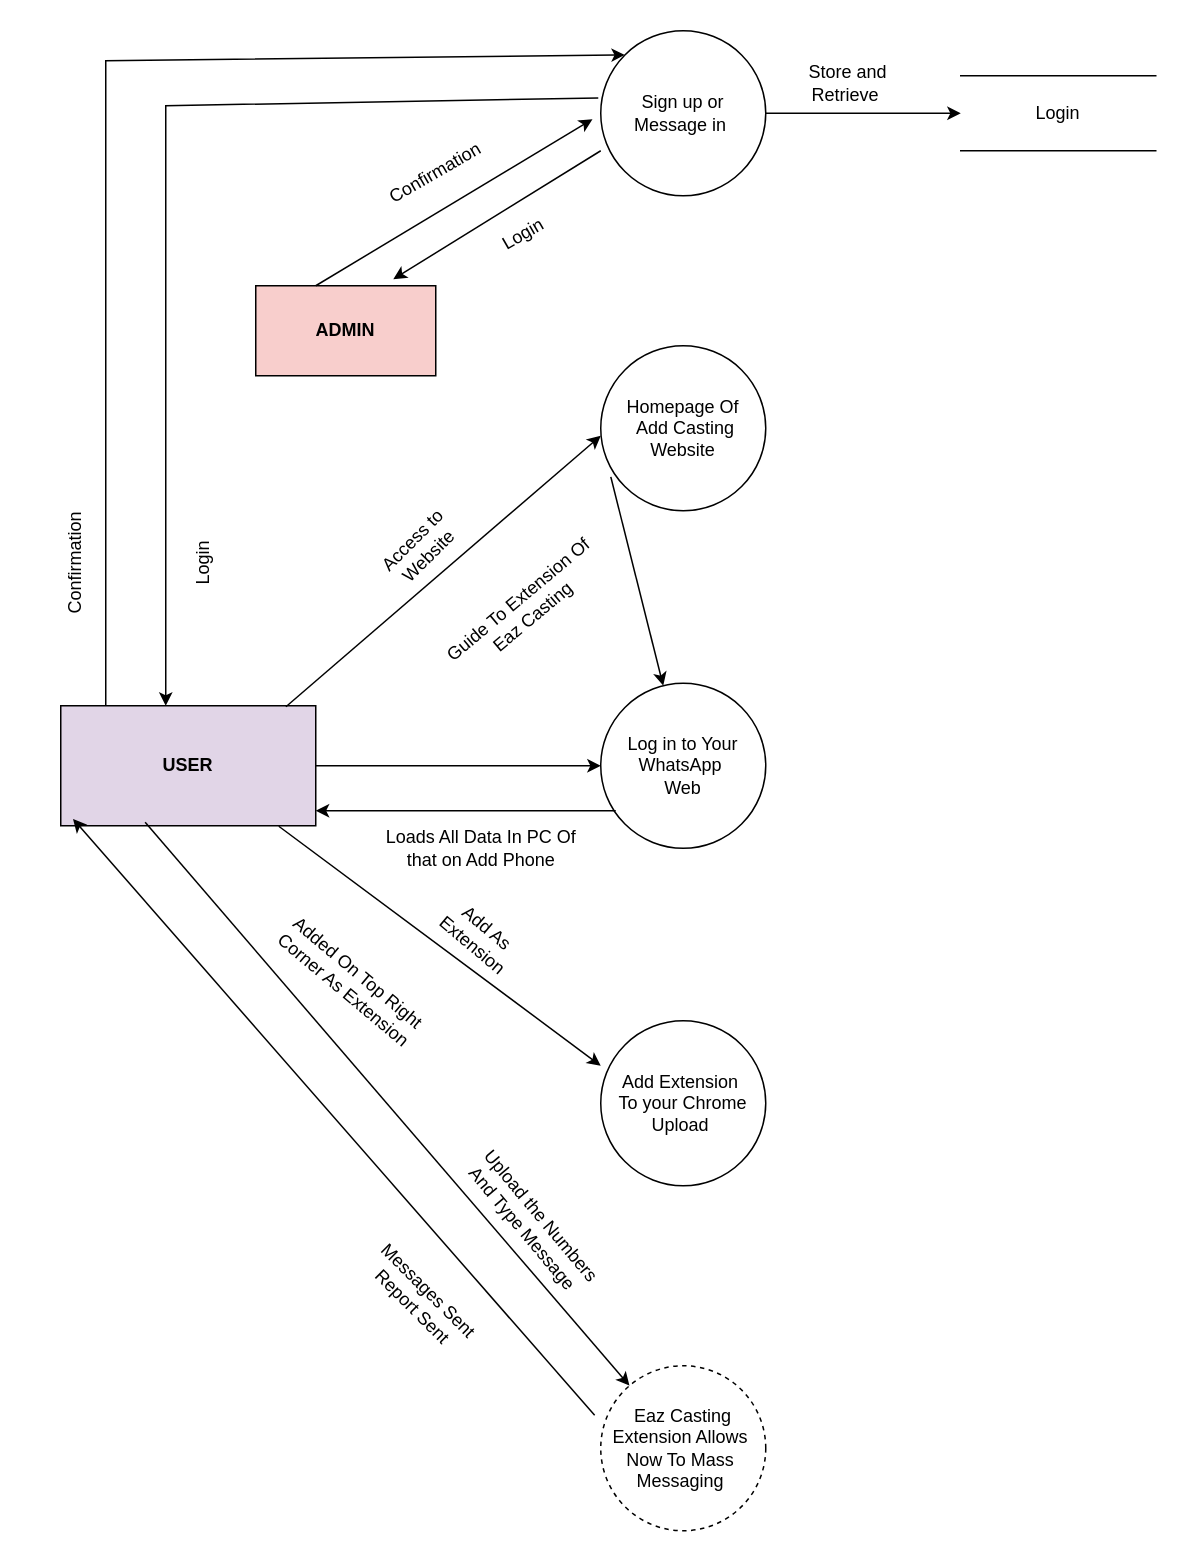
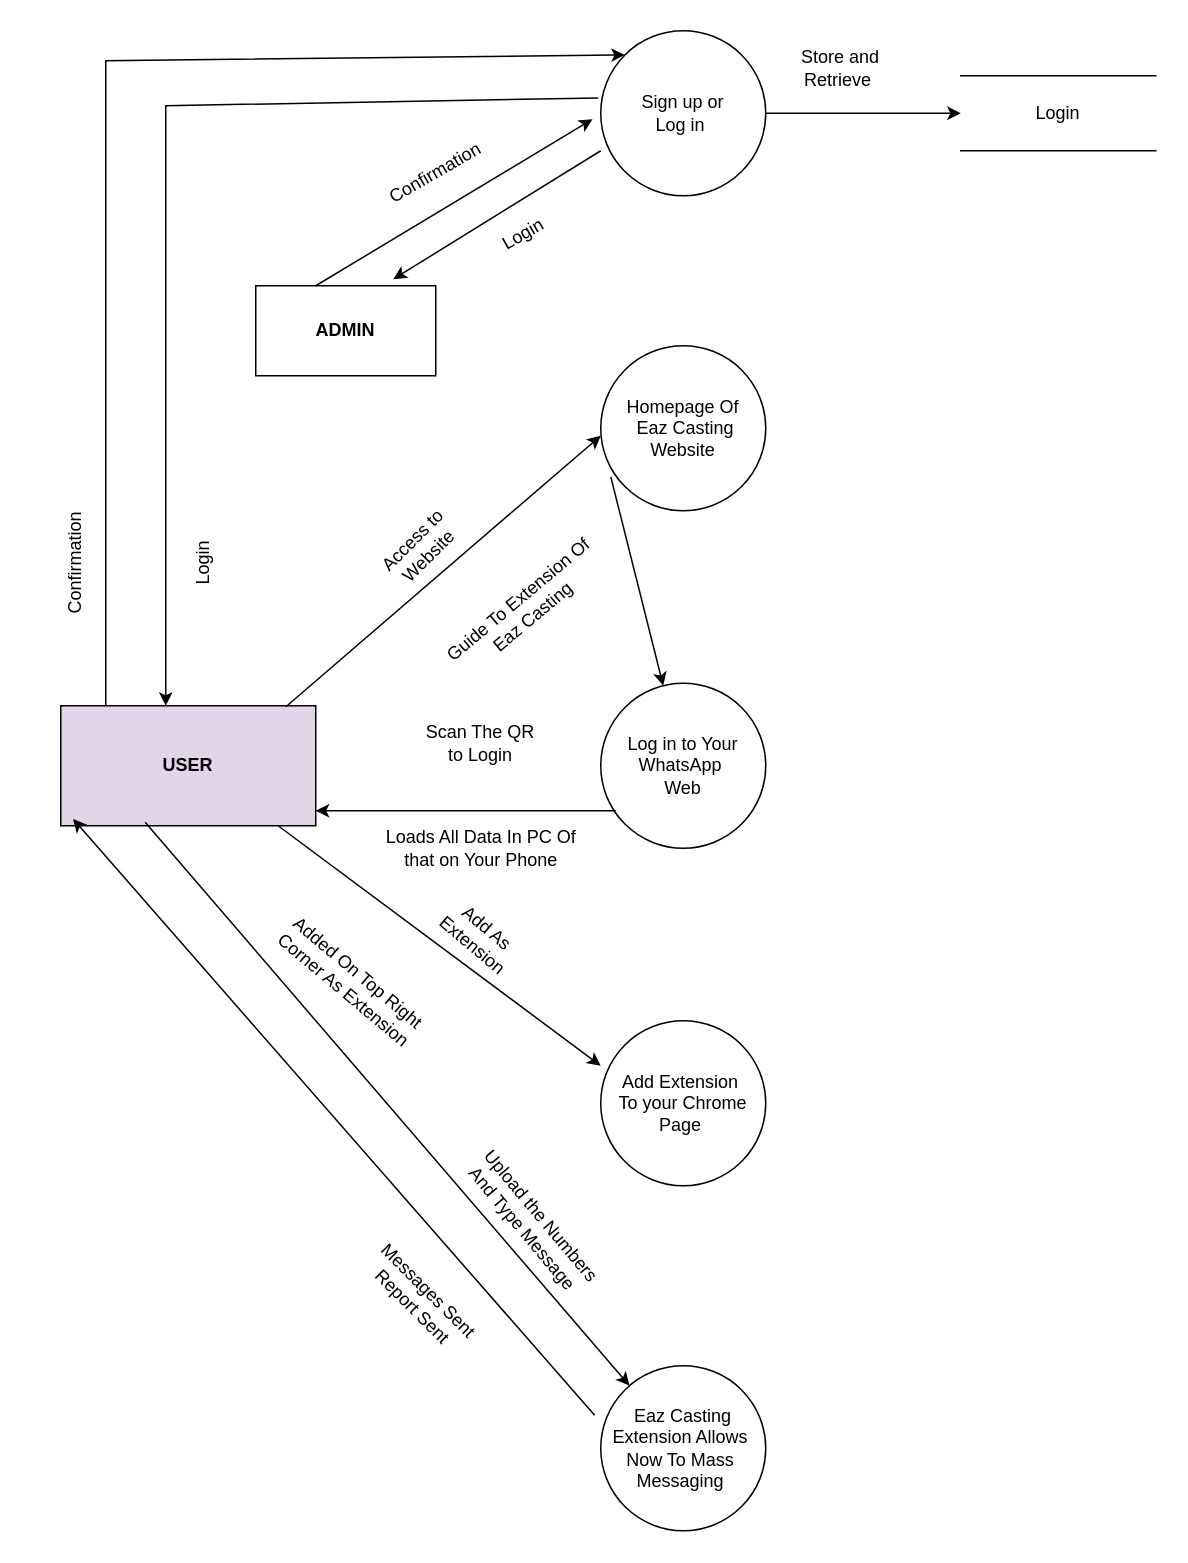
  <mxCell id="0" />
  <mxCell id="1" parent="0" />
- <mxCell id="2" value="ADMIN" style="rounded=0;whiteSpace=wrap;html=1;fontStyle=1;fillColor=#f8cecc;" vertex="1" parent="1"><mxGeometry x="170" y="190" width="120" height="60" as="geometry" /></mxCell>
- <mxCell id="3" value="Sign up or&lt;br&gt;Message in&amp;nbsp;" style="ellipse;whiteSpace=wrap;html=1;aspect=fixed;" vertex="1" parent="1"><mxGeometry x="400" y="20" width="110" height="110" as="geometry" /></mxCell>
- <mxCell id="4" value="Homepage Of&lt;br&gt;&amp;nbsp;Add Casting Website" style="ellipse;whiteSpace=wrap;html=1;aspect=fixed;" vertex="1" parent="1"><mxGeometry x="400" y="230" width="110" height="110" as="geometry" /></mxCell>
+ <mxCell id="2" value="ADMIN" style="rounded=0;whiteSpace=wrap;html=1;fontStyle=1" vertex="1" parent="1"><mxGeometry x="170" y="190" width="120" height="60" as="geometry" /></mxCell>
+ <mxCell id="3" value="Sign up or&lt;br&gt;Log in&amp;nbsp;" style="ellipse;whiteSpace=wrap;html=1;aspect=fixed;" vertex="1" parent="1"><mxGeometry x="400" y="20" width="110" height="110" as="geometry" /></mxCell>
+ <mxCell id="4" value="Homepage Of&lt;br&gt;&amp;nbsp;Eaz Casting Website" style="ellipse;whiteSpace=wrap;html=1;aspect=fixed;" vertex="1" parent="1"><mxGeometry x="400" y="230" width="110" height="110" as="geometry" /></mxCell>
  <mxCell id="5" value="Log in to Your&lt;br&gt;WhatsApp&amp;nbsp;&lt;br&gt;Web" style="ellipse;whiteSpace=wrap;html=1;aspect=fixed;" vertex="1" parent="1"><mxGeometry x="400" y="455" width="110" height="110" as="geometry" /></mxCell>
- <mxCell id="6" value="Add Extension&amp;nbsp;&lt;br&gt;To your Chrome&lt;br&gt;Upload&amp;nbsp;" style="ellipse;whiteSpace=wrap;html=1;aspect=fixed;" vertex="1" parent="1"><mxGeometry x="400" y="680" width="110" height="110" as="geometry" /></mxCell>
- <mxCell id="7" value="Eaz Casting Extension Allows&amp;nbsp;&lt;br&gt;Now To Mass&amp;nbsp;&lt;br&gt;Messaging&amp;nbsp;" style="ellipse;whiteSpace=wrap;html=1;aspect=fixed;dashed=1;" vertex="1" parent="1"><mxGeometry x="400" y="910" width="110" height="110" as="geometry" /></mxCell>
+ <mxCell id="6" value="Add Extension&amp;nbsp;&lt;br&gt;To your Chrome&lt;br&gt;Page&amp;nbsp;" style="ellipse;whiteSpace=wrap;html=1;aspect=fixed;" vertex="1" parent="1"><mxGeometry x="400" y="680" width="110" height="110" as="geometry" /></mxCell>
+ <mxCell id="7" value="Eaz Casting Extension Allows&amp;nbsp;&lt;br&gt;Now To Mass&amp;nbsp;&lt;br&gt;Messaging&amp;nbsp;" style="ellipse;whiteSpace=wrap;html=1;aspect=fixed;" vertex="1" parent="1"><mxGeometry x="400" y="910" width="110" height="110" as="geometry" /></mxCell>
  <mxCell id="8" value="Login" style="shape=partialRectangle;whiteSpace=wrap;html=1;left=0;right=0;fillColor=none;" vertex="1" parent="1"><mxGeometry x="640" y="50" width="130" height="50" as="geometry" /></mxCell>
  <mxCell id="9" value="" style="endArrow=classic;html=1;rounded=0;entryX=0;entryY=0.5;entryDx=0;entryDy=0;exitX=1;exitY=0.5;exitDx=0;exitDy=0;" edge="1" parent="1" source="3" target="8"><mxGeometry width="50" height="50" relative="1" as="geometry"><mxPoint x="480" y="180" as="sourcePoint" /><mxPoint x="530" y="130" as="targetPoint" /></mxGeometry></mxCell>
- <mxCell id="10" value="Store and Retrieve&amp;nbsp;" style="text;html=1;strokeColor=none;fillColor=none;align=center;verticalAlign=middle;whiteSpace=wrap;rounded=0;" vertex="1" parent="1"><mxGeometry x="530" y="40" width="70" height="30" as="geometry" /></mxCell>
+ <mxCell id="10" value="Store and Retrieve&amp;nbsp;" style="text;html=1;strokeColor=none;fillColor=none;align=center;verticalAlign=middle;whiteSpace=wrap;rounded=0;" vertex="1" parent="1"><mxGeometry x="525" y="30" width="70" height="30" as="geometry" /></mxCell>
  <mxCell id="11" value="" style="endArrow=classic;html=1;rounded=0;entryX=-0.05;entryY=0.536;entryDx=0;entryDy=0;entryPerimeter=0;" edge="1" parent="1" target="3"><mxGeometry width="50" height="50" relative="1" as="geometry"><mxPoint x="210" y="190" as="sourcePoint" /><mxPoint x="380" y="60" as="targetPoint" /></mxGeometry></mxCell>
  <mxCell id="12" value="" style="endArrow=classic;html=1;rounded=0;entryX=0.764;entryY=-0.073;entryDx=0;entryDy=0;entryPerimeter=0;" edge="1" parent="1" target="2"><mxGeometry width="50" height="50" relative="1" as="geometry"><mxPoint x="400" y="100" as="sourcePoint" /><mxPoint x="260" y="180" as="targetPoint" /></mxGeometry></mxCell>
  <mxCell id="13" value="Login&amp;nbsp;" style="text;html=1;strokeColor=none;fillColor=none;align=center;verticalAlign=middle;whiteSpace=wrap;rounded=0;rotation=-30;" vertex="1" parent="1"><mxGeometry x="320" y="140" width="60" height="30" as="geometry" /></mxCell>
  <mxCell id="14" value="Confirmation" style="text;html=1;strokeColor=none;fillColor=none;align=center;verticalAlign=middle;whiteSpace=wrap;rounded=0;rotation=-30;" vertex="1" parent="1"><mxGeometry x="260" y="100" width="60" height="30" as="geometry" /></mxCell>
  <mxCell id="15" value="USER" style="rounded=0;whiteSpace=wrap;html=1;fontStyle=1;fillColor=#e1d5e7;" vertex="1" parent="1"><mxGeometry x="40" y="470" width="170" height="80" as="geometry" /></mxCell>
  <mxCell id="16" value="" style="endArrow=classic;html=1;rounded=0;entryX=0;entryY=0;entryDx=0;entryDy=0;" edge="1" parent="1" target="3"><mxGeometry width="50" height="50" relative="1" as="geometry"><mxPoint x="70" y="470" as="sourcePoint" /><mxPoint x="60" y="-10" as="targetPoint" /><Array as="points"><mxPoint x="70" y="40" /></Array></mxGeometry></mxCell>
  <mxCell id="17" value="" style="endArrow=classic;html=1;rounded=0;exitX=-0.015;exitY=0.407;exitDx=0;exitDy=0;exitPerimeter=0;" edge="1" parent="1" source="3"><mxGeometry width="50" height="50" relative="1" as="geometry"><mxPoint x="400" y="50" as="sourcePoint" /><mxPoint x="110" y="470" as="targetPoint" /><Array as="points"><mxPoint x="110" y="70" /></Array></mxGeometry></mxCell>
  <mxCell id="18" value="Login" style="text;html=1;strokeColor=none;fillColor=none;align=center;verticalAlign=middle;whiteSpace=wrap;rounded=0;rotation=-90;" vertex="1" parent="1"><mxGeometry x="90" y="360" width="90" height="30" as="geometry" /></mxCell>
  <mxCell id="19" value="Confirmation" style="text;html=1;strokeColor=none;fillColor=none;align=center;verticalAlign=middle;whiteSpace=wrap;rounded=0;rotation=-90;" vertex="1" parent="1"><mxGeometry x="20" y="360" width="60" height="30" as="geometry" /></mxCell>
  <mxCell id="20" value="" style="endArrow=classic;html=1;rounded=0;exitX=0.883;exitY=0.008;exitDx=0;exitDy=0;exitPerimeter=0;" edge="1" parent="1" source="15"><mxGeometry width="50" height="50" relative="1" as="geometry"><mxPoint x="180" y="500" as="sourcePoint" /><mxPoint x="400" y="290" as="targetPoint" /></mxGeometry></mxCell>
  <mxCell id="21" value="Access to Website" style="text;html=1;strokeColor=none;fillColor=none;align=center;verticalAlign=middle;whiteSpace=wrap;rounded=0;rotation=-45;" vertex="1" parent="1"><mxGeometry x="250" y="350" width="60" height="30" as="geometry" /></mxCell>
  <mxCell id="22" value="" style="endArrow=classic;html=1;rounded=0;exitX=0.061;exitY=0.795;exitDx=0;exitDy=0;exitPerimeter=0;" edge="1" parent="1" source="4" target="5"><mxGeometry width="50" height="50" relative="1" as="geometry"><mxPoint x="380" y="330" as="sourcePoint" /><mxPoint x="430" y="280" as="targetPoint" /></mxGeometry></mxCell>
  <mxCell id="23" value="Guide To Extension Of Eaz Casting" style="text;html=1;strokeColor=none;fillColor=none;align=center;verticalAlign=middle;whiteSpace=wrap;rounded=0;rotation=-40;" vertex="1" parent="1"><mxGeometry x="285" y="390" width="130" height="30" as="geometry" /></mxCell>
- <mxCell id="24" value="" style="endArrow=classic;html=1;rounded=0;exitX=1;exitY=0.5;exitDx=0;exitDy=0;entryX=0;entryY=0.5;entryDx=0;entryDy=0;" edge="1" parent="1" source="15" target="5"><mxGeometry width="50" height="50" relative="1" as="geometry"><mxPoint x="400" y="450" as="sourcePoint" /><mxPoint x="450" y="400" as="targetPoint" /></mxGeometry></mxCell>
  <mxCell id="25" value="" style="endArrow=classic;html=1;rounded=0;" edge="1" parent="1"><mxGeometry width="50" height="50" relative="1" as="geometry"><mxPoint x="410" y="540" as="sourcePoint" /><mxPoint x="210" y="540" as="targetPoint" /></mxGeometry></mxCell>
- <mxCell id="27" value="Loads All Data In PC Of that on Add Phone" style="text;html=1;strokeColor=none;fillColor=none;align=center;verticalAlign=middle;whiteSpace=wrap;rounded=0;" vertex="1" parent="1"><mxGeometry x="252.5" y="550" width="135" height="30" as="geometry" /></mxCell>
+ <mxCell id="26" value="Scan The QR to Login" style="text;html=1;strokeColor=none;fillColor=none;align=center;verticalAlign=middle;whiteSpace=wrap;rounded=0;" vertex="1" parent="1"><mxGeometry x="280" y="480" width="80" height="30" as="geometry" /></mxCell>
+ <mxCell id="27" value="Loads All Data In PC Of that on Your Phone" style="text;html=1;strokeColor=none;fillColor=none;align=center;verticalAlign=middle;whiteSpace=wrap;rounded=0;" vertex="1" parent="1"><mxGeometry x="252.5" y="550" width="135" height="30" as="geometry" /></mxCell>
  <mxCell id="28" value="" style="endArrow=classic;html=1;rounded=0;exitX=0.855;exitY=1.004;exitDx=0;exitDy=0;exitPerimeter=0;" edge="1" parent="1" source="15"><mxGeometry width="50" height="50" relative="1" as="geometry"><mxPoint x="310" y="690" as="sourcePoint" /><mxPoint x="400" y="710" as="targetPoint" /></mxGeometry></mxCell>
  <mxCell id="29" value="Added On Top Right Corner As Extension" style="text;html=1;strokeColor=none;fillColor=none;align=center;verticalAlign=middle;whiteSpace=wrap;rounded=0;rotation=40;" vertex="1" parent="1"><mxGeometry x="174.09" y="638.75" width="120" height="30" as="geometry" /></mxCell>
  <mxCell id="30" value="Add As Extension" style="text;html=1;strokeColor=none;fillColor=none;align=center;verticalAlign=middle;whiteSpace=wrap;rounded=0;rotation=40;" vertex="1" parent="1"><mxGeometry x="290" y="608.75" width="60" height="30" as="geometry" /></mxCell>
  <mxCell id="31" value="" style="endArrow=classic;html=1;rounded=0;exitX=0.331;exitY=0.971;exitDx=0;exitDy=0;exitPerimeter=0;" edge="1" parent="1" source="15" target="7"><mxGeometry width="50" height="50" relative="1" as="geometry"><mxPoint x="280" y="790" as="sourcePoint" /><mxPoint x="330" y="740" as="targetPoint" /></mxGeometry></mxCell>
  <mxCell id="32" value="" style="endArrow=classic;html=1;rounded=0;exitX=-0.037;exitY=0.3;exitDx=0;exitDy=0;exitPerimeter=0;entryX=0.048;entryY=0.943;entryDx=0;entryDy=0;entryPerimeter=0;" edge="1" parent="1" source="7" target="15"><mxGeometry width="50" height="50" relative="1" as="geometry"><mxPoint x="64.5" y="600" as="sourcePoint" /><mxPoint x="387.5" y="975" as="targetPoint" /></mxGeometry></mxCell>
  <mxCell id="33" value="Upload the Numbers And Type Message&amp;nbsp;" style="text;html=1;strokeColor=none;fillColor=none;align=center;verticalAlign=middle;whiteSpace=wrap;rounded=0;rotation=50;" vertex="1" parent="1"><mxGeometry x="295" y="800" width="120" height="30" as="geometry" /></mxCell>
  <mxCell id="34" value="Messages Sent Report Sent" style="text;html=1;strokeColor=none;fillColor=none;align=center;verticalAlign=middle;whiteSpace=wrap;rounded=0;rotation=45;" vertex="1" parent="1"><mxGeometry x="227.5" y="850" width="105" height="30" as="geometry" /></mxCell>
